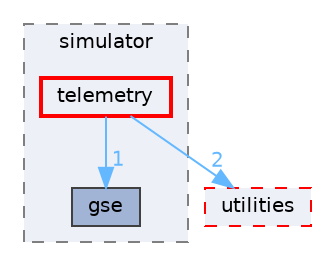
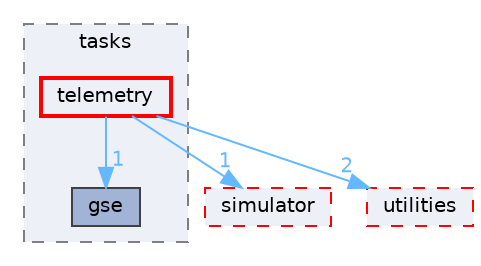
  digraph {
    compound=true
    node [color=red fillcolor="#edf0f7" fontname=Helvetica fontsize=10 shape=box style="filled,dashed"]
    edge [color=steelblue1 fontcolor=steelblue1 fontname=Helvetica fontsize=10 headlabel=1 labeldistance=1.5 labelfontname=Helvetica labelfontsize=10]
    n1 [color=grey25 fillcolor="#a2b4d6" height=0.2 label=gse style=filled width=0.4]
    n2 [height=0.2 label=telemetry style="filled,bold" width=0.4]
+   n3 [height=0.2 label=simulator width=0.4]
    n4 [height=0.2 label=utilities width=0.4]
    subgraph cluster_1 {
      bgcolor="#edf0f7"
      fontname=Helvetica
      fontsize=10
-     label=simulator
+     label=tasks
      pencolor=grey50
      style="filled,dashed"
      n1
      n2
    }
    n2 -> n1
+   n2 -> n3
    n2 -> n4 [headlabel=2]
  }
